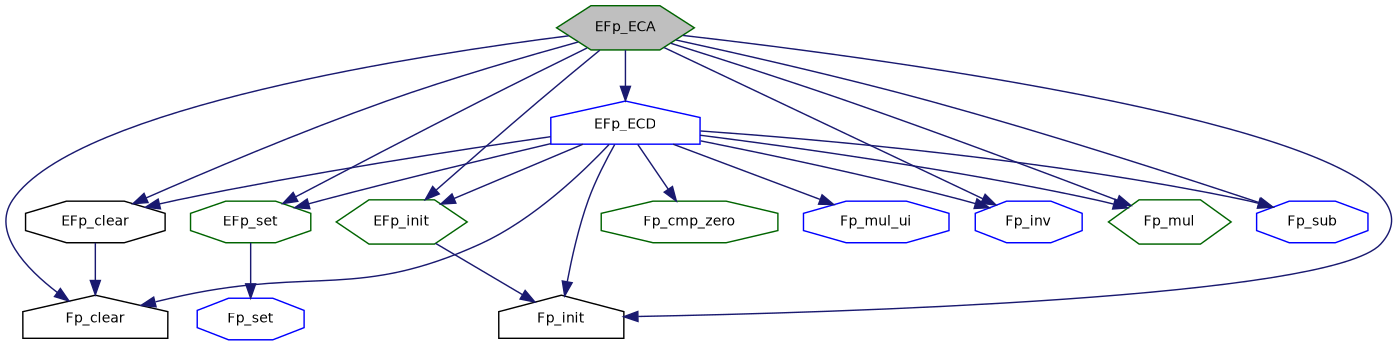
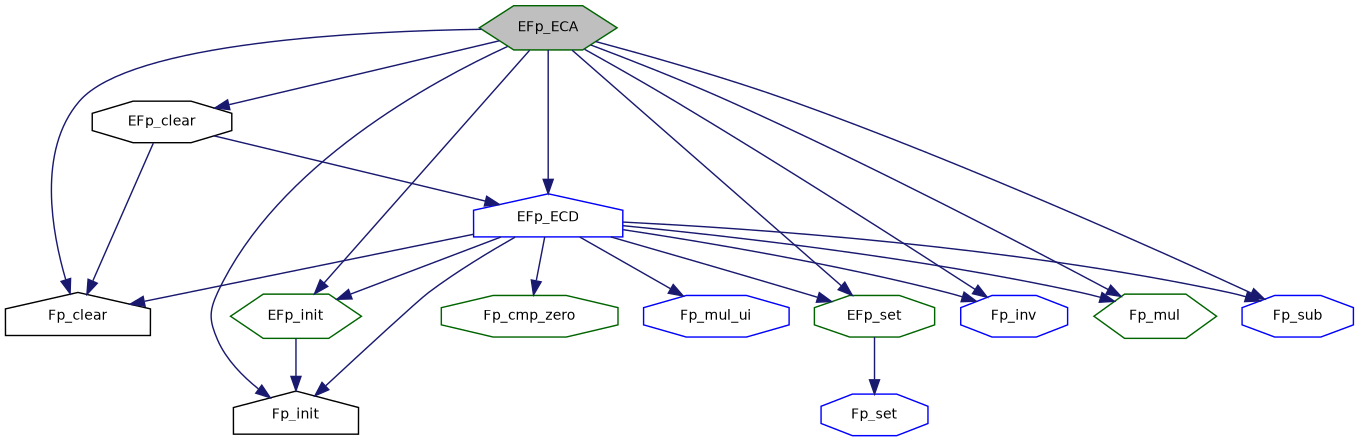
  digraph {
    rankdir=TB
    node [color=darkgreen fillcolor=white fontname=Helvetica fontsize=10 shape=octagon style=filled]
    edge [color=midnightblue fontname=Helvetica fontsize=10 labelfontname=Helvetica labelfontsize=10 style=solid]
    n1 [fillcolor=grey75 fontcolor=black height=0.2 label=EFp_ECA shape=hexagon width=0.4]
    n2 [color=black height=0.2 label=EFp_clear width=0.4]
    n3 [color=black height=0.2 label=Fp_clear shape=house width=0.4]
    n4 [color=blue height=0.2 label=EFp_ECD shape=house width=0.4]
    n5 [height=0.2 label=EFp_init shape=hexagon width=0.4]
    n6 [color=black height=0.2 label=Fp_init shape=house width=0.4]
    n7 [height=0.2 label=EFp_set width=0.4]
    n8 [color=blue height=0.2 label=Fp_inv width=0.4]
    n9 [height=0.2 label=Fp_mul shape=hexagon width=0.4]
    n10 [color=blue height=0.2 label=Fp_sub width=0.4]
    n11 [height=0.2 label=Fp_cmp_zero width=0.4]
    n12 [color=blue height=0.2 label=Fp_mul_ui width=0.4]
    n13 [color=blue height=0.2 label=Fp_set width=0.4]
    n1 -> n2
    n1 -> n3
    n1 -> n4
    n1 -> n5
    n1 -> n6
    n1 -> n7
    n1 -> n8
    n1 -> n9
    n1 -> n10
    n2 -> n3
-   n4 -> n2
+   n2 -> n4
    n4 -> n3
    n4 -> n5
    n4 -> n6
    n4 -> n7
    n4 -> n8
    n4 -> n9
    n4 -> n10
    n4 -> n11
    n4 -> n12
    n5 -> n6
    n7 -> n13
  }
